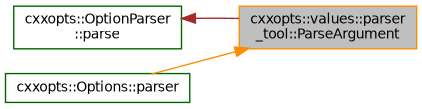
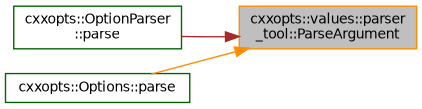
  digraph {
    rankdir=RL
    node [color=darkgreen fillcolor=white fontname=Helvetica fontsize=10 shape=record style=filled]
    edge [dir=back fontname=Helvetica fontsize=10 labelfontname=Helvetica labelfontsize=10 style=solid]
    n1 [color=darkorange fillcolor=grey75 fontcolor=black height=0.2 label="cxxopts::values::parser\l_tool::ParseArgument" width=0.4]
    n2 [height=0.2 label="cxxopts::OptionParser\l::parse" width=0.4]
-   n3 [height=0.2 label="cxxopts::Options::parser" width=0.4]
-   n2 -> n1 [color=brown]
+   n3 [height=0.2 label="cxxopts::Options::parse" width=0.4]
+   n1 -> n2 [color=brown]
    n1 -> n3 [color=darkorange]
  }
